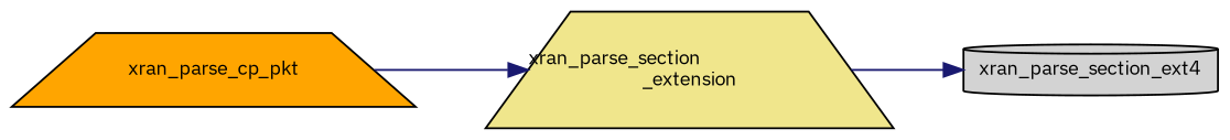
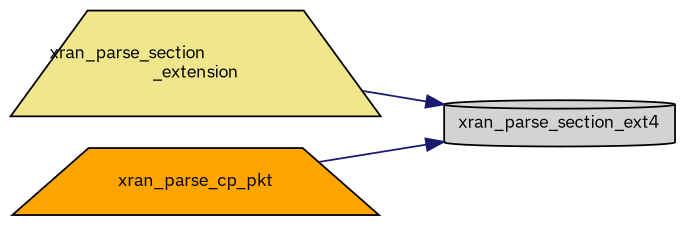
  digraph {
    fontname="IBM Plex Sans"
    rankdir=RL
    node [color=black fontname="IBM Plex Sans" fontsize=10 shape=trapezium style=filled]
    edge [color=midnightblue dir=back fontname="IBM Plex Sans" fontsize=10 labelfontname=Helvetica labelfontsize=10 style=solid]
    n1 [fillcolor=lightgrey fontcolor=black height=0.2 label=xran_parse_section_ext4 shape=cylinder width=0.4]
    n2 [fillcolor=khaki height=0.2 label="xran_parse_section\l_extension" width=0.4]
    n3 [fillcolor=orange height=0.2 label=xran_parse_cp_pkt width=0.4]
    n1 -> n2
-   n2 -> n3
+   n1 -> n3
  }
